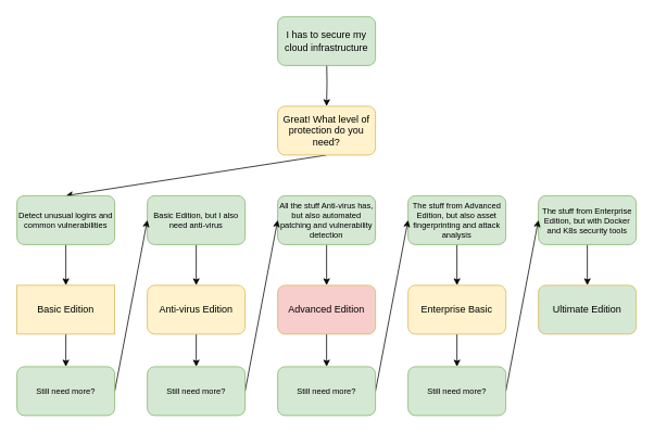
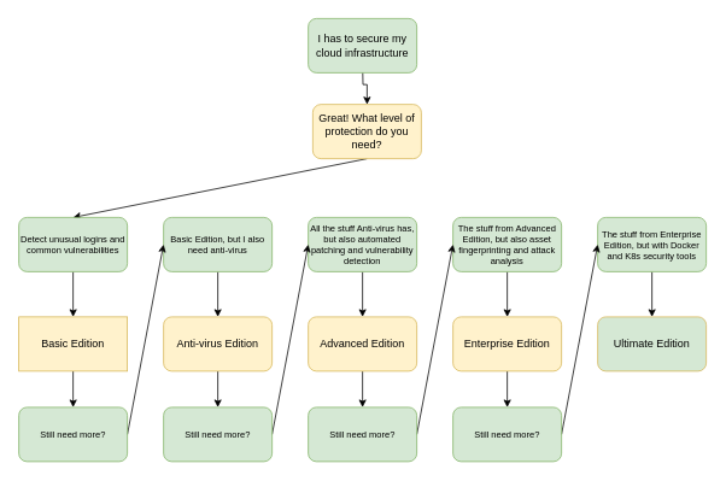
  <mxCell id="0" />
  <mxCell id="1" parent="0" />
  <mxCell id="2" style="edgeStyle=orthogonalEdgeStyle;rounded=0;orthogonalLoop=1;jettySize=auto;html=1;exitX=0.5;exitY=1;exitDx=0;exitDy=0;entryX=0.5;entryY=0;entryDx=0;entryDy=0;" edge="1" parent="1" target="4"><mxGeometry relative="1" as="geometry"><mxPoint x="400" y="70" as="sourcePoint" /></mxGeometry></mxCell>
  <mxCell id="3" style="rounded=0;orthogonalLoop=1;jettySize=auto;html=1;exitX=0.5;exitY=1;exitDx=0;exitDy=0;entryX=0.5;entryY=0;entryDx=0;entryDy=0;" edge="1" parent="1" source="4" target="9"><mxGeometry relative="1" as="geometry" /></mxCell>
- <mxCell id="4" value="Great! What level of protection do you need?" style="rounded=1;whiteSpace=wrap;html=1;fillColor=#fff2cc;strokeColor=#d6b656;" vertex="1" parent="1"><mxGeometry x="340" y="130" width="120" height="60" as="geometry" /></mxCell>
+ <mxCell id="4" value="Great! What level of protection do you need?" style="rounded=1;whiteSpace=wrap;html=1;fillColor=#fff2cc;strokeColor=#d6b656;" vertex="1" parent="1"><mxGeometry x="345" y="115" width="120" height="60" as="geometry" /></mxCell>
  <mxCell id="5" style="edgeStyle=none;rounded=0;orthogonalLoop=1;jettySize=auto;html=1;exitX=0.5;exitY=1;exitDx=0;exitDy=0;entryX=0.5;entryY=0;entryDx=0;entryDy=0;fontSize=10;" edge="1" parent="1" source="6" target="26"><mxGeometry relative="1" as="geometry" /></mxCell>
  <mxCell id="6" value="Basic Edition" style="whiteSpace=wrap;html=1;fillColor=#fff2cc;strokeColor=#d6b656;rounded=0;" vertex="1" parent="1"><mxGeometry x="20" y="350" width="120" height="60" as="geometry" /></mxCell>
  <mxCell id="7" value="&lt;font style=&quot;font-size: 12px&quot;&gt;I has to secure my cloud infrastructure&lt;/font&gt;" style="rounded=1;whiteSpace=wrap;html=1;fillColor=#d5e8d4;strokeColor=#82b366;" vertex="1" parent="1"><mxGeometry x="340" y="20" width="120" height="60" as="geometry" /></mxCell>
  <mxCell id="8" style="rounded=0;orthogonalLoop=1;jettySize=auto;html=1;exitX=0.5;exitY=1;exitDx=0;exitDy=0;" edge="1" parent="1" source="9" target="6"><mxGeometry relative="1" as="geometry" /></mxCell>
  <mxCell id="9" value="Detect unusual logins and common vulnerabilities" style="rounded=1;whiteSpace=wrap;html=1;fillColor=#d5e8d4;strokeColor=#82b366;fontSize=10;" vertex="1" parent="1"><mxGeometry x="20" y="240" width="120" height="60" as="geometry" /></mxCell>
  <mxCell id="10" style="rounded=0;orthogonalLoop=1;jettySize=auto;html=1;exitX=0.5;exitY=1;exitDx=0;exitDy=0;" edge="1" parent="1" source="11" target="13"><mxGeometry relative="1" as="geometry" /></mxCell>
  <mxCell id="11" value="Basic Edition, but I also need anti-virus" style="rounded=1;whiteSpace=wrap;html=1;fillColor=#d5e8d4;strokeColor=#82b366;fontSize=10;" vertex="1" parent="1"><mxGeometry x="180" y="240" width="120" height="60" as="geometry" /></mxCell>
  <mxCell id="12" style="edgeStyle=none;rounded=0;orthogonalLoop=1;jettySize=auto;html=1;exitX=0.5;exitY=1;exitDx=0;exitDy=0;entryX=0.5;entryY=0;entryDx=0;entryDy=0;fontSize=10;" edge="1" parent="1" source="13" target="28"><mxGeometry relative="1" as="geometry" /></mxCell>
  <mxCell id="13" value="Anti-virus Edition" style="rounded=1;whiteSpace=wrap;html=1;fillColor=#fff2cc;strokeColor=#d6b656;" vertex="1" parent="1"><mxGeometry x="180" y="350" width="120" height="60" as="geometry" /></mxCell>
  <mxCell id="14" style="edgeStyle=none;rounded=0;orthogonalLoop=1;jettySize=auto;html=1;exitX=0.5;exitY=1;exitDx=0;exitDy=0;" edge="1" parent="1" source="15" target="17"><mxGeometry relative="1" as="geometry" /></mxCell>
  <mxCell id="15" value="All the stuff Anti-virus has, but also automated patching and vulnerability detection" style="rounded=1;whiteSpace=wrap;html=1;fillColor=#d5e8d4;strokeColor=#82b366;fontSize=10;" vertex="1" parent="1"><mxGeometry x="340" y="240" width="120" height="60" as="geometry" /></mxCell>
  <mxCell id="16" style="edgeStyle=none;rounded=0;orthogonalLoop=1;jettySize=auto;html=1;exitX=0.5;exitY=1;exitDx=0;exitDy=0;fontSize=10;" edge="1" parent="1" source="17" target="30"><mxGeometry relative="1" as="geometry" /></mxCell>
- <mxCell id="17" value="Advanced Edition" style="rounded=1;whiteSpace=wrap;html=1;fillColor=#f8cecc;strokeColor=#d6b656;" vertex="1" parent="1"><mxGeometry x="340" y="350" width="120" height="60" as="geometry" /></mxCell>
+ <mxCell id="17" value="Advanced Edition" style="rounded=1;whiteSpace=wrap;html=1;fillColor=#fff2cc;strokeColor=#d6b656;" vertex="1" parent="1"><mxGeometry x="340" y="350" width="120" height="60" as="geometry" /></mxCell>
  <mxCell id="18" style="edgeStyle=none;rounded=0;orthogonalLoop=1;jettySize=auto;html=1;exitX=0.5;exitY=1;exitDx=0;exitDy=0;" edge="1" parent="1" source="19" target="21"><mxGeometry relative="1" as="geometry" /></mxCell>
  <mxCell id="19" value="The stuff from Advanced Edition, but also asset fingerprinting and attack analysis" style="rounded=1;whiteSpace=wrap;html=1;fillColor=#d5e8d4;strokeColor=#82b366;fontSize=10;" vertex="1" parent="1"><mxGeometry x="500" y="240" width="120" height="60" as="geometry" /></mxCell>
  <mxCell id="20" style="edgeStyle=none;rounded=0;orthogonalLoop=1;jettySize=auto;html=1;exitX=0.5;exitY=1;exitDx=0;exitDy=0;entryX=0.5;entryY=0;entryDx=0;entryDy=0;fontSize=10;" edge="1" parent="1" source="21" target="32"><mxGeometry relative="1" as="geometry" /></mxCell>
- <mxCell id="21" value="Enterprise Basic" style="rounded=1;whiteSpace=wrap;html=1;fillColor=#fff2cc;strokeColor=#d6b656;" vertex="1" parent="1"><mxGeometry x="500" y="350" width="120" height="60" as="geometry" /></mxCell>
+ <mxCell id="21" value="Enterprise Edition" style="rounded=1;whiteSpace=wrap;html=1;fillColor=#fff2cc;strokeColor=#d6b656;" vertex="1" parent="1"><mxGeometry x="500" y="350" width="120" height="60" as="geometry" /></mxCell>
  <mxCell id="22" value="Ultimate Edition" style="rounded=1;whiteSpace=wrap;html=1;fillColor=#d5e8d4;strokeColor=#d6b656;" vertex="1" parent="1"><mxGeometry x="660" y="350" width="120" height="60" as="geometry" /></mxCell>
  <mxCell id="23" style="edgeStyle=none;rounded=0;orthogonalLoop=1;jettySize=auto;html=1;exitX=0.5;exitY=1;exitDx=0;exitDy=0;fontSize=10;" edge="1" parent="1" source="24" target="22"><mxGeometry relative="1" as="geometry" /></mxCell>
  <mxCell id="24" value="The stuff from Enterprise Edition, but with Docker and K8s security tools" style="rounded=1;whiteSpace=wrap;html=1;fillColor=#d5e8d4;strokeColor=#82b366;fontSize=10;" vertex="1" parent="1"><mxGeometry x="660" y="240" width="120" height="60" as="geometry" /></mxCell>
  <mxCell id="25" style="edgeStyle=none;rounded=0;orthogonalLoop=1;jettySize=auto;html=1;exitX=1;exitY=0.5;exitDx=0;exitDy=0;entryX=0;entryY=0.5;entryDx=0;entryDy=0;fontSize=10;" edge="1" parent="1" source="26" target="11"><mxGeometry relative="1" as="geometry" /></mxCell>
  <mxCell id="26" value="Still need more?" style="rounded=1;whiteSpace=wrap;html=1;fillColor=#d5e8d4;strokeColor=#82b366;fontSize=10;" vertex="1" parent="1"><mxGeometry x="20" y="450" width="120" height="60" as="geometry" /></mxCell>
  <mxCell id="27" style="edgeStyle=none;rounded=0;orthogonalLoop=1;jettySize=auto;html=1;exitX=1;exitY=0.5;exitDx=0;exitDy=0;entryX=0;entryY=0.5;entryDx=0;entryDy=0;fontSize=10;" edge="1" parent="1" source="28" target="15"><mxGeometry relative="1" as="geometry" /></mxCell>
  <mxCell id="28" value="Still need more?" style="rounded=1;whiteSpace=wrap;html=1;fillColor=#d5e8d4;strokeColor=#82b366;fontSize=10;" vertex="1" parent="1"><mxGeometry x="180" y="450" width="120" height="60" as="geometry" /></mxCell>
  <mxCell id="29" style="edgeStyle=none;rounded=0;orthogonalLoop=1;jettySize=auto;html=1;exitX=1;exitY=0.5;exitDx=0;exitDy=0;entryX=0;entryY=0.5;entryDx=0;entryDy=0;fontSize=10;" edge="1" parent="1" source="30" target="19"><mxGeometry relative="1" as="geometry" /></mxCell>
  <mxCell id="30" value="Still need more?" style="rounded=1;whiteSpace=wrap;html=1;fillColor=#d5e8d4;strokeColor=#82b366;fontSize=10;" vertex="1" parent="1"><mxGeometry x="340" y="450" width="120" height="60" as="geometry" /></mxCell>
  <mxCell id="31" style="edgeStyle=none;rounded=0;orthogonalLoop=1;jettySize=auto;html=1;exitX=1;exitY=0.5;exitDx=0;exitDy=0;entryX=0;entryY=0.5;entryDx=0;entryDy=0;fontSize=10;" edge="1" parent="1" source="32" target="24"><mxGeometry relative="1" as="geometry" /></mxCell>
  <mxCell id="32" value="Still need more?" style="rounded=1;whiteSpace=wrap;html=1;fillColor=#d5e8d4;strokeColor=#82b366;fontSize=10;" vertex="1" parent="1"><mxGeometry x="500" y="450" width="120" height="60" as="geometry" /></mxCell>
